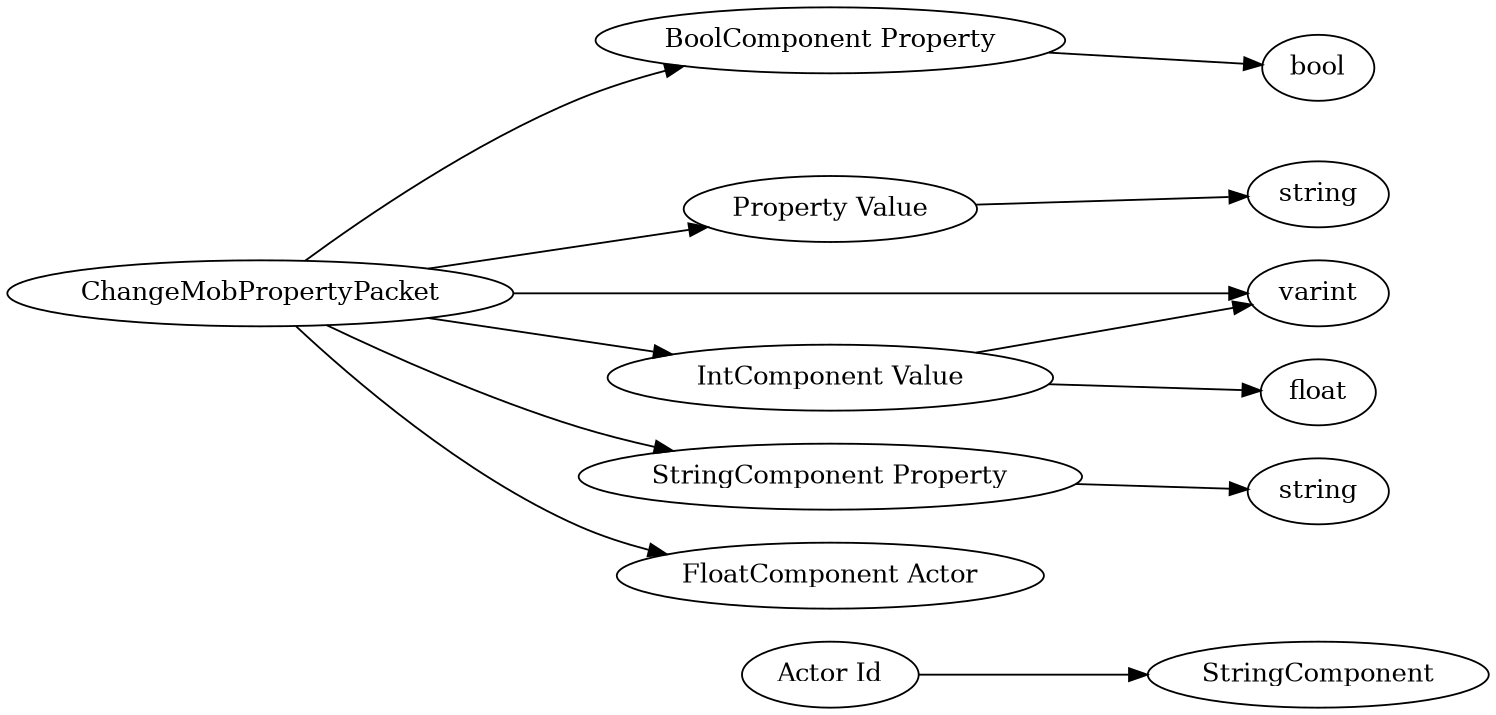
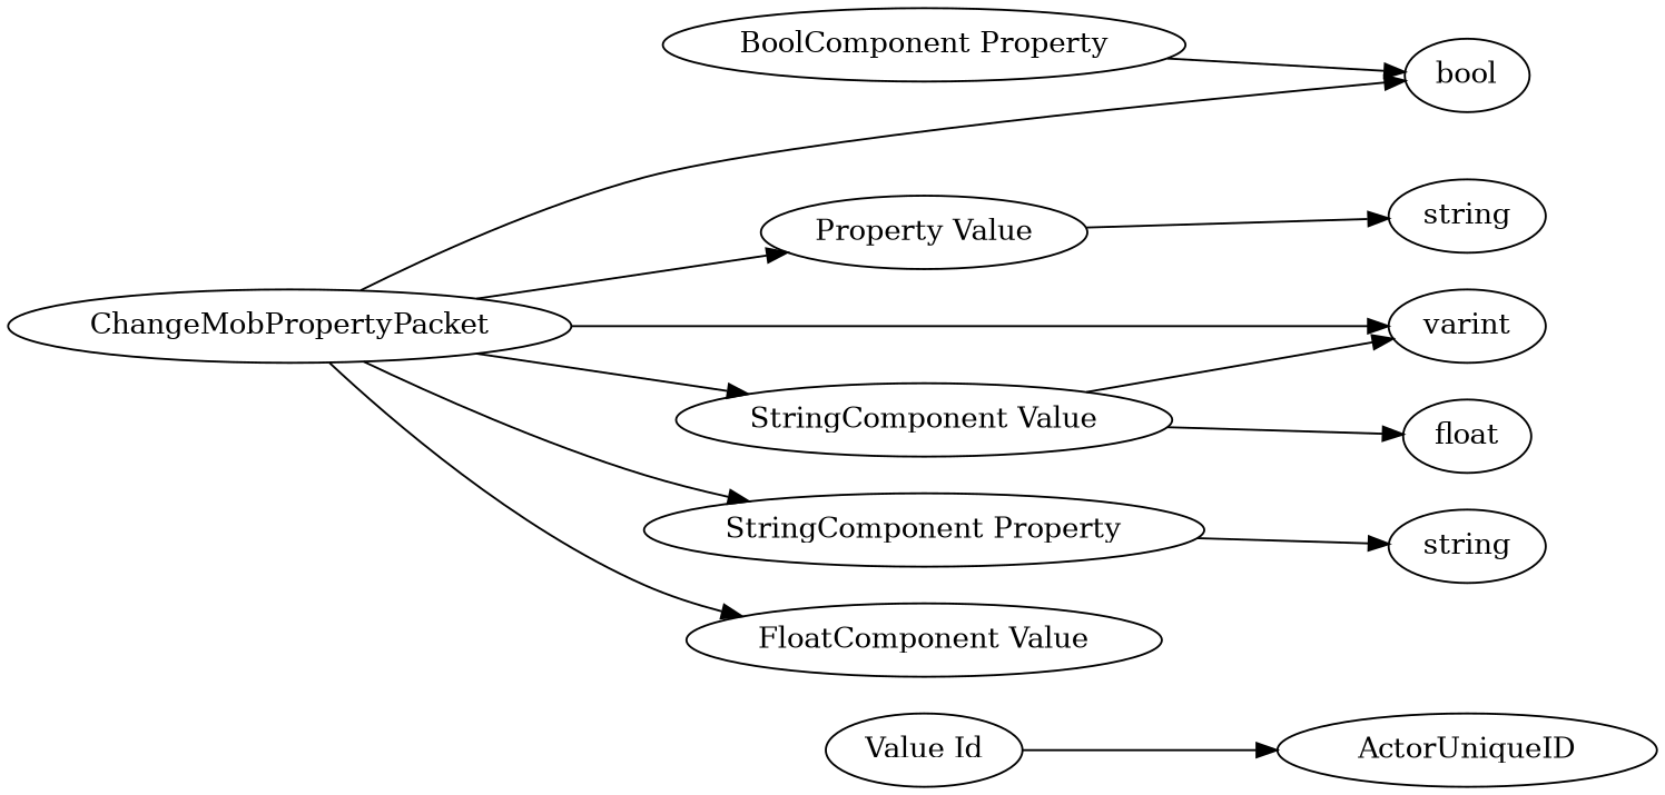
  digraph {
    rankdir=LR
-   n1 [label=StringComponent]
+   n1 [label=ActorUniqueID]
    n2 [label=string]
    n3 [label=bool]
    n4 [label=string]
    n5 [label=varint]
    n6 [label=float]
    n7 [label=ChangeMobPropertyPacket]
    n8 [label="Property Value"]
    n9 [label="BoolComponent Property"]
    n10 [label="StringComponent Property"]
-   n11 [label="IntComponent Value"]
-   n12 [label="FloatComponent Actor"]
-   n13 [label="Actor Id"]
+   n11 [label="StringComponent Value"]
+   n12 [label="FloatComponent Value"]
+   n13 [label="Value Id"]
    subgraph sub_1 {
      rank=max
      n1
      n2
      n3
      n4
      n5
      n6
    }
    n7 -> n5
    n7 -> n8
-   n7 -> n9
+   n7 -> n3
    n7 -> n10
    n7 -> n11
    n7 -> n12
    n8 -> n2
    n9 -> n3
    n10 -> n4
    n11 -> n5
    n11 -> n6
    n13 -> n1
  }
